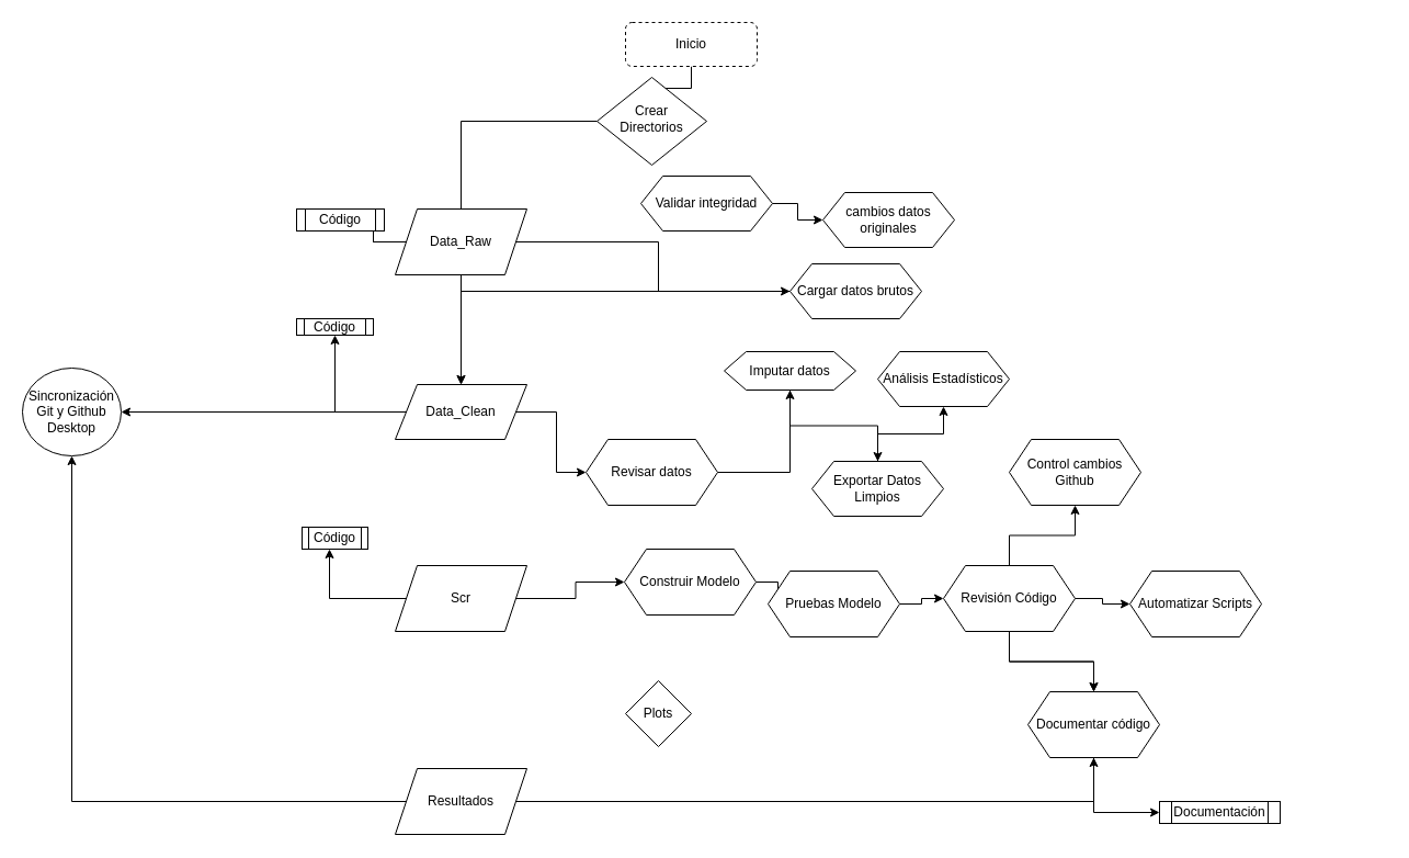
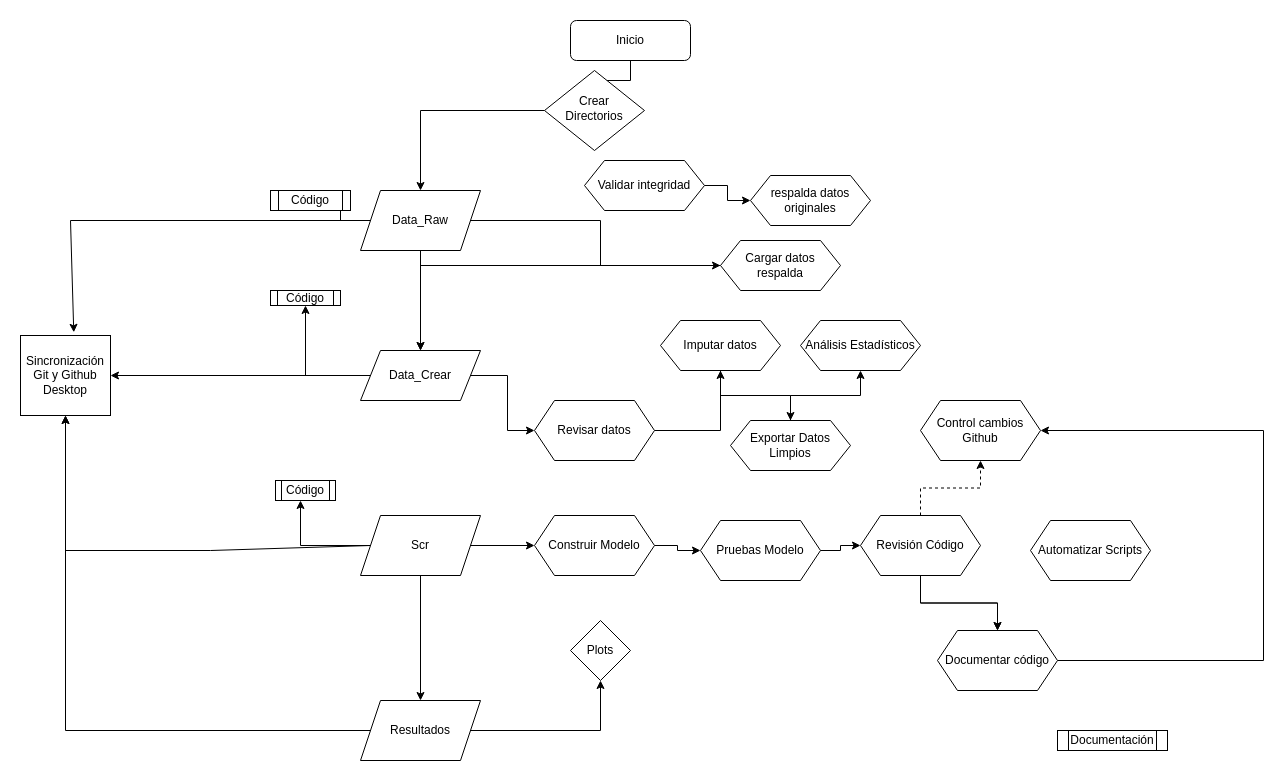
  <mxCell id="0" />
  <mxCell id="1" parent="0" />
  <mxCell id="2" value="" style="rounded=0;html=1;jettySize=auto;orthogonalLoop=1;fontSize=11;endArrow=block;endFill=0;endSize=8;strokeWidth=1;shadow=0;labelBackgroundColor=none;edgeStyle=orthogonalEdgeStyle;" parent="1" source="3" target="5" edge="1"><mxGeometry relative="1" as="geometry" /></mxCell>
- <mxCell id="3" value="Inicio" style="rounded=1;whiteSpace=wrap;html=1;fontSize=12;glass=0;strokeWidth=1;shadow=0;dashed=1;" parent="1" vertex="1"><mxGeometry x="570" y="20" width="120" height="40" as="geometry" /></mxCell>
- <mxCell id="4" value="" style="edgeStyle=orthogonalEdgeStyle;rounded=0;orthogonalLoop=1;jettySize=auto;html=1;endArrow=none;" edge="1" parent="1" source="5" target="10"><mxGeometry relative="1" as="geometry" /></mxCell>
+ <mxCell id="3" value="Inicio" style="rounded=1;whiteSpace=wrap;html=1;fontSize=12;glass=0;strokeWidth=1;shadow=0;" parent="1" vertex="1"><mxGeometry x="570" y="20" width="120" height="40" as="geometry" /></mxCell>
+ <mxCell id="4" value="" style="edgeStyle=orthogonalEdgeStyle;rounded=0;orthogonalLoop=1;jettySize=auto;html=1;" edge="1" parent="1" source="5" target="10"><mxGeometry relative="1" as="geometry" /></mxCell>
  <mxCell id="5" value="Crear Directorios" style="rhombus;whiteSpace=wrap;html=1;shadow=0;fontFamily=Helvetica;fontSize=12;align=center;strokeWidth=1;spacing=6;spacingTop=-4;" parent="1" vertex="1"><mxGeometry x="544" y="70" width="100" height="80" as="geometry" /></mxCell>
  <mxCell id="6" value="" style="edgeStyle=orthogonalEdgeStyle;rounded=0;orthogonalLoop=1;jettySize=auto;html=1;" edge="1" parent="1" source="10" target="14"><mxGeometry relative="1" as="geometry" /></mxCell>
  <mxCell id="7" value="" style="edgeStyle=orthogonalEdgeStyle;rounded=0;orthogonalLoop=1;jettySize=auto;html=1;" edge="1" parent="1" source="10" target="22"><mxGeometry relative="1" as="geometry" /></mxCell>
  <mxCell id="8" value="" style="edgeStyle=orthogonalEdgeStyle;rounded=0;orthogonalLoop=1;jettySize=auto;html=1;" edge="1" parent="1" source="10" target="24"><mxGeometry relative="1" as="geometry" /></mxCell>
  <mxCell id="9" value="" style="edgeStyle=orthogonalEdgeStyle;rounded=0;orthogonalLoop=1;jettySize=auto;html=1;" edge="1" parent="1" source="10" target="22"><mxGeometry relative="1" as="geometry" /></mxCell>
  <mxCell id="10" value="Data_Raw" style="shape=parallelogram;perimeter=parallelogramPerimeter;whiteSpace=wrap;html=1;fixedSize=1;" vertex="1" parent="1"><mxGeometry x="360" y="190" width="120" height="60" as="geometry" /></mxCell>
  <mxCell id="11" value="" style="edgeStyle=orthogonalEdgeStyle;rounded=0;orthogonalLoop=1;jettySize=auto;html=1;" edge="1" parent="1" source="14" target="28"><mxGeometry relative="1" as="geometry" /></mxCell>
  <mxCell id="12" value="" style="edgeStyle=orthogonalEdgeStyle;rounded=0;orthogonalLoop=1;jettySize=auto;html=1;" edge="1" parent="1" source="14" target="30"><mxGeometry relative="1" as="geometry" /></mxCell>
  <mxCell id="13" value="" style="edgeStyle=orthogonalEdgeStyle;rounded=0;orthogonalLoop=1;jettySize=auto;html=1;" edge="1" parent="1" source="14" target="50"><mxGeometry relative="1" as="geometry" /></mxCell>
- <mxCell id="14" value="Data_Clean" style="shape=parallelogram;perimeter=parallelogramPerimeter;whiteSpace=wrap;html=1;fixedSize=1;" vertex="1" parent="1"><mxGeometry x="360" y="350" width="120" height="50" as="geometry" /></mxCell>
+ <mxCell id="14" value="Data_Crear" style="shape=parallelogram;perimeter=parallelogramPerimeter;whiteSpace=wrap;html=1;fixedSize=1;" vertex="1" parent="1"><mxGeometry x="360" y="350" width="120" height="50" as="geometry" /></mxCell>
+ <mxCell id="15" value="" style="edgeStyle=orthogonalEdgeStyle;rounded=0;orthogonalLoop=1;jettySize=auto;html=1;" edge="1" parent="1" source="18" target="20"><mxGeometry relative="1" as="geometry" /></mxCell>
  <mxCell id="16" value="" style="edgeStyle=orthogonalEdgeStyle;rounded=0;orthogonalLoop=1;jettySize=auto;html=1;" edge="1" parent="1" source="18" target="36"><mxGeometry relative="1" as="geometry"><Array as="points"><mxPoint x="300" y="545" /></Array></mxGeometry></mxCell>
  <mxCell id="17" value="" style="edgeStyle=orthogonalEdgeStyle;rounded=0;orthogonalLoop=1;jettySize=auto;html=1;" edge="1" parent="1" source="18" target="38"><mxGeometry relative="1" as="geometry" /></mxCell>
  <mxCell id="18" value="Scr" style="shape=parallelogram;perimeter=parallelogramPerimeter;whiteSpace=wrap;html=1;fixedSize=1;" vertex="1" parent="1"><mxGeometry x="360" y="515" width="120" height="60" as="geometry" /></mxCell>
- <mxCell id="19" value="" style="edgeStyle=orthogonalEdgeStyle;rounded=0;orthogonalLoop=1;jettySize=auto;html=1;" edge="1" parent="1" source="20" target="47"><mxGeometry relative="1" as="geometry" /></mxCell>
+ <mxCell id="19" value="" style="edgeStyle=orthogonalEdgeStyle;rounded=0;orthogonalLoop=1;jettySize=auto;html=1;" edge="1" parent="1" source="20" target="21"><mxGeometry relative="1" as="geometry" /></mxCell>
  <mxCell id="20" value="Resultados" style="shape=parallelogram;perimeter=parallelogramPerimeter;whiteSpace=wrap;html=1;fixedSize=1;" vertex="1" parent="1"><mxGeometry x="360" y="700" width="120" height="60" as="geometry" /></mxCell>
  <mxCell id="21" value="Plots" style="rhombus;whiteSpace=wrap;html=1;" vertex="1" parent="1"><mxGeometry x="570" y="620" width="60" height="60" as="geometry" /></mxCell>
  <mxCell id="22" value="Código" style="shape=process;whiteSpace=wrap;html=1;backgroundOutline=1;" vertex="1" parent="1"><mxGeometry x="270" y="190" width="80" height="20" as="geometry" /></mxCell>
  <mxCell id="23" value="" style="edgeStyle=orthogonalEdgeStyle;rounded=0;orthogonalLoop=1;jettySize=auto;html=1;" edge="1" parent="1" source="24" target="14"><mxGeometry relative="1" as="geometry" /></mxCell>
- <mxCell id="24" value="Cargar datos brutos" style="shape=hexagon;perimeter=hexagonPerimeter2;whiteSpace=wrap;html=1;fixedSize=1;" vertex="1" parent="1"><mxGeometry x="720" y="240" width="120" height="50" as="geometry" /></mxCell>
+ <mxCell id="24" value="Cargar datos respalda" style="shape=hexagon;perimeter=hexagonPerimeter2;whiteSpace=wrap;html=1;fixedSize=1;" vertex="1" parent="1"><mxGeometry x="720" y="240" width="120" height="50" as="geometry" /></mxCell>
  <mxCell id="25" value="" style="edgeStyle=orthogonalEdgeStyle;rounded=0;orthogonalLoop=1;jettySize=auto;html=1;" edge="1" parent="1" source="26" target="27"><mxGeometry relative="1" as="geometry" /></mxCell>
  <mxCell id="26" value="Validar integridad" style="shape=hexagon;perimeter=hexagonPerimeter2;whiteSpace=wrap;html=1;fixedSize=1;" vertex="1" parent="1"><mxGeometry x="584" y="160" width="120" height="50" as="geometry" /></mxCell>
- <mxCell id="27" value="cambios datos originales" style="shape=hexagon;perimeter=hexagonPerimeter2;whiteSpace=wrap;html=1;fixedSize=1;" vertex="1" parent="1"><mxGeometry x="750" y="175" width="120" height="50" as="geometry" /></mxCell>
+ <mxCell id="27" value="respalda datos originales" style="shape=hexagon;perimeter=hexagonPerimeter2;whiteSpace=wrap;html=1;fixedSize=1;" vertex="1" parent="1"><mxGeometry x="750" y="175" width="120" height="50" as="geometry" /></mxCell>
  <mxCell id="28" value="Código" style="shape=process;whiteSpace=wrap;html=1;backgroundOutline=1;" vertex="1" parent="1"><mxGeometry x="270" y="290" width="70" height="15" as="geometry" /></mxCell>
  <mxCell id="29" value="" style="edgeStyle=orthogonalEdgeStyle;rounded=0;orthogonalLoop=1;jettySize=auto;html=1;" edge="1" parent="1" source="30" target="32"><mxGeometry relative="1" as="geometry" /></mxCell>
  <mxCell id="30" value="Revisar datos" style="shape=hexagon;perimeter=hexagonPerimeter2;whiteSpace=wrap;html=1;fixedSize=1;" vertex="1" parent="1"><mxGeometry x="534" y="400" width="120" height="60" as="geometry" /></mxCell>
  <mxCell id="31" value="" style="edgeStyle=orthogonalEdgeStyle;rounded=0;orthogonalLoop=1;jettySize=auto;html=1;" edge="1" parent="1" source="32" target="35"><mxGeometry relative="1" as="geometry" /></mxCell>
- <mxCell id="32" value="Imputar datos" style="shape=hexagon;perimeter=hexagonPerimeter2;whiteSpace=wrap;html=1;fixedSize=1;" vertex="1" parent="1"><mxGeometry x="660" y="320" width="120" height="35" as="geometry" /></mxCell>
+ <mxCell id="32" value="Imputar datos" style="shape=hexagon;perimeter=hexagonPerimeter2;whiteSpace=wrap;html=1;fixedSize=1;" vertex="1" parent="1"><mxGeometry x="660" y="320" width="120" height="50" as="geometry" /></mxCell>
  <mxCell id="33" value="Análisis Estadísticos" style="shape=hexagon;perimeter=hexagonPerimeter2;whiteSpace=wrap;html=1;fixedSize=1;" vertex="1" parent="1"><mxGeometry x="800" y="320" width="120" height="50" as="geometry" /></mxCell>
  <mxCell id="34" value="" style="edgeStyle=orthogonalEdgeStyle;rounded=0;orthogonalLoop=1;jettySize=auto;html=1;" edge="1" parent="1" source="35" target="33"><mxGeometry relative="1" as="geometry" /></mxCell>
- <mxCell id="35" value="Exportar Datos Limpios" style="shape=hexagon;perimeter=hexagonPerimeter2;whiteSpace=wrap;html=1;fixedSize=1;" vertex="1" parent="1"><mxGeometry x="740" y="420" width="120" height="50" as="geometry" /></mxCell>
+ <mxCell id="35" value="Exportar Datos Limpios" style="shape=hexagon;perimeter=hexagonPerimeter2;whiteSpace=wrap;html=1;fixedSize=1;" vertex="1" parent="1"><mxGeometry x="730" y="420" width="120" height="50" as="geometry" /></mxCell>
  <mxCell id="36" value="Código" style="shape=process;whiteSpace=wrap;html=1;backgroundOutline=1;" vertex="1" parent="1"><mxGeometry x="275" y="480" width="60" height="20" as="geometry" /></mxCell>
  <mxCell id="37" value="" style="edgeStyle=orthogonalEdgeStyle;rounded=0;orthogonalLoop=1;jettySize=auto;html=1;" edge="1" parent="1" source="38" target="40"><mxGeometry relative="1" as="geometry" /></mxCell>
- <mxCell id="38" value="Construir Modelo" style="shape=hexagon;perimeter=hexagonPerimeter2;whiteSpace=wrap;html=1;fixedSize=1;" vertex="1" parent="1"><mxGeometry x="569" y="500" width="120" height="60" as="geometry" /></mxCell>
+ <mxCell id="38" value="Construir Modelo" style="shape=hexagon;perimeter=hexagonPerimeter2;whiteSpace=wrap;html=1;fixedSize=1;" vertex="1" parent="1"><mxGeometry x="534" y="515" width="120" height="60" as="geometry" /></mxCell>
  <mxCell id="39" value="" style="edgeStyle=orthogonalEdgeStyle;rounded=0;orthogonalLoop=1;jettySize=auto;html=1;" edge="1" parent="1" source="40" target="45"><mxGeometry relative="1" as="geometry" /></mxCell>
  <mxCell id="40" value="Pruebas Modelo" style="shape=hexagon;perimeter=hexagonPerimeter2;whiteSpace=wrap;html=1;fixedSize=1;" vertex="1" parent="1"><mxGeometry x="700" y="520" width="120" height="60" as="geometry" /></mxCell>
  <mxCell id="41" value="" style="edgeStyle=orthogonalEdgeStyle;rounded=0;orthogonalLoop=1;jettySize=auto;html=1;" edge="1" parent="1" source="45" target="47"><mxGeometry relative="1" as="geometry" /></mxCell>
- <mxCell id="42" value="" style="edgeStyle=orthogonalEdgeStyle;rounded=0;orthogonalLoop=1;jettySize=auto;html=1;" edge="1" parent="1" source="45" target="48"><mxGeometry relative="1" as="geometry" /></mxCell>
+ <mxCell id="42" value="" style="edgeStyle=orthogonalEdgeStyle;rounded=0;orthogonalLoop=1;jettySize=auto;html=1;dashed=1;" edge="1" parent="1" source="45" target="48"><mxGeometry relative="1" as="geometry" /></mxCell>
  <mxCell id="43" value="" style="edgeStyle=orthogonalEdgeStyle;rounded=0;orthogonalLoop=1;jettySize=auto;html=1;" edge="1" parent="1" source="45" target="47"><mxGeometry relative="1" as="geometry" /></mxCell>
- <mxCell id="44" value="" style="edgeStyle=orthogonalEdgeStyle;rounded=0;orthogonalLoop=1;jettySize=auto;html=1;" edge="1" parent="1" source="45" target="49"><mxGeometry relative="1" as="geometry" /></mxCell>
  <mxCell id="45" value="Revisión Código" style="shape=hexagon;perimeter=hexagonPerimeter2;whiteSpace=wrap;html=1;fixedSize=1;" vertex="1" parent="1"><mxGeometry x="860" y="515" width="120" height="60" as="geometry" /></mxCell>
+ <mxCell id="46" value="" style="edgeStyle=orthogonalEdgeStyle;rounded=0;orthogonalLoop=1;jettySize=auto;html=1;entryX=1;entryY=0.5;entryDx=0;entryDy=0;exitX=1;exitY=0.5;exitDx=0;exitDy=0;" edge="1" parent="1" source="47" target="48"><mxGeometry relative="1" as="geometry"><mxPoint x="1109.997" y="540" as="sourcePoint" /><mxPoint x="1156.33" y="440" as="targetPoint" /><Array as="points"><mxPoint x="1263" y="660" /><mxPoint x="1263" y="430" /></Array></mxGeometry></mxCell>
  <mxCell id="47" value="Documentar código" style="shape=hexagon;perimeter=hexagonPerimeter2;whiteSpace=wrap;html=1;fixedSize=1;" vertex="1" parent="1"><mxGeometry x="937" y="630" width="120" height="60" as="geometry" /></mxCell>
  <mxCell id="48" value="Control cambios Github" style="shape=hexagon;perimeter=hexagonPerimeter2;whiteSpace=wrap;html=1;fixedSize=1;" vertex="1" parent="1"><mxGeometry x="920" y="400" width="120" height="60" as="geometry" /></mxCell>
  <mxCell id="49" value="Automatizar Scripts" style="shape=hexagon;perimeter=hexagonPerimeter2;whiteSpace=wrap;html=1;fixedSize=1;" vertex="1" parent="1"><mxGeometry x="1030" y="520" width="120" height="60" as="geometry" /></mxCell>
- <mxCell id="50" value="Sincronización Git y Github Desktop" style="ellipse;whiteSpace=wrap;html=1;" vertex="1" parent="1"><mxGeometry x="20" y="335" width="90" height="80" as="geometry" /></mxCell>
+ <mxCell id="50" value="Sincronización Git y Github Desktop" style="whiteSpace=wrap;html=1;rounded=0;" vertex="1" parent="1"><mxGeometry x="20" y="335" width="90" height="80" as="geometry" /></mxCell>
+ <mxCell id="51" value="" style="endArrow=classic;html=1;rounded=0;entryX=0.592;entryY=-0.04;entryDx=0;entryDy=0;exitX=0;exitY=0.5;exitDx=0;exitDy=0;entryPerimeter=0;" edge="1" parent="1" source="10" target="50"><mxGeometry width="50" height="50" relative="1" as="geometry"><mxPoint x="340" y="490" as="sourcePoint" /><mxPoint x="390" y="440" as="targetPoint" /><Array as="points"><mxPoint x="70" y="220" /></Array></mxGeometry></mxCell>
+ <mxCell id="52" value="" style="endArrow=classic;html=1;rounded=0;exitX=0;exitY=0.5;exitDx=0;exitDy=0;entryX=0.5;entryY=1;entryDx=0;entryDy=0;" edge="1" parent="1" source="18" target="50"><mxGeometry width="50" height="50" relative="1" as="geometry"><mxPoint x="340" y="490" as="sourcePoint" /><mxPoint x="70" y="510" as="targetPoint" /><Array as="points"><mxPoint x="210" y="550" /><mxPoint x="65" y="550" /></Array></mxGeometry></mxCell>
  <mxCell id="53" value="" style="endArrow=classic;html=1;rounded=0;entryX=0.5;entryY=1;entryDx=0;entryDy=0;" edge="1" parent="1" source="20" target="50"><mxGeometry width="50" height="50" relative="1" as="geometry"><mxPoint x="340" y="590" as="sourcePoint" /><mxPoint x="390" y="540" as="targetPoint" /><Array as="points"><mxPoint x="65" y="730" /></Array></mxGeometry></mxCell>
  <mxCell id="54" value="Documentación" style="shape=process;whiteSpace=wrap;html=1;backgroundOutline=1;" vertex="1" parent="1"><mxGeometry x="1057" y="730" width="110" height="20" as="geometry" /></mxCell>
- <mxCell id="55" value="" style="endArrow=classic;html=1;rounded=0;exitX=0.5;exitY=1;exitDx=0;exitDy=0;entryX=0;entryY=0.5;entryDx=0;entryDy=0;" edge="1" parent="1" source="47" target="54"><mxGeometry width="50" height="50" relative="1" as="geometry"><mxPoint x="980" y="775" as="sourcePoint" /><mxPoint x="1030" y="725" as="targetPoint" /><Array as="points"><mxPoint x="997" y="740" /></Array></mxGeometry></mxCell>
